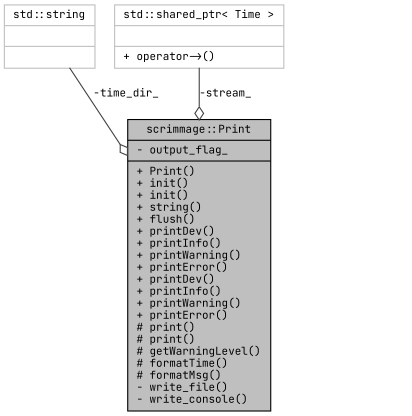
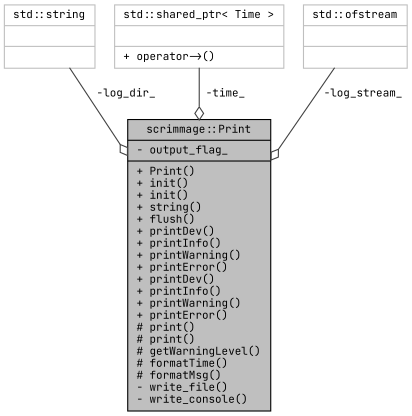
  digraph {
    fontname="JetBrains Mono"
    node [color=grey75 fillcolor=white fontname="JetBrains Mono" fontsize=10 shape=record style=filled]
    edge [arrowhead=odiamond color=grey25 fontname="JetBrains Mono" fontsize=10 labelfontname=Helvetica labelfontsize=10 style=solid]
    n1 [color=black fillcolor=grey75 fontcolor=black height=0.2 label="{scrimmage::Print\n|- output_flag_\l|+ Print()\l+ init()\l+ init()\l+ string()\l+ flush()\l+ printDev()\l+ printInfo()\l+ printWarning()\l+ printError()\l+ printDev()\l+ printInfo()\l+ printWarning()\l+ printError()\l# print()\l# print()\l# getWarningLevel()\l# formatTime()\l# formatMsg()\l- write_file()\l- write_console()\l}" width=0.4]
    n2 [height=0.2 label="{std::string\n||}" width=0.4]
    n3 [height=0.2 label="{std::shared_ptr\< Time \>\n||+ operator-\>()\l}" width=0.4]
-   n2 -> n1 [label=" -time_dir_"]
-   n3 -> n1 [label=" -stream_"]
+   n4 [height=0.2 label="{std::ofstream\n||}" width=0.4]
+   n2 -> n1 [label=" -log_dir_"]
+   n3 -> n1 [label=" -time_"]
+   n4 -> n1 [label=" -log_stream_"]
  }
